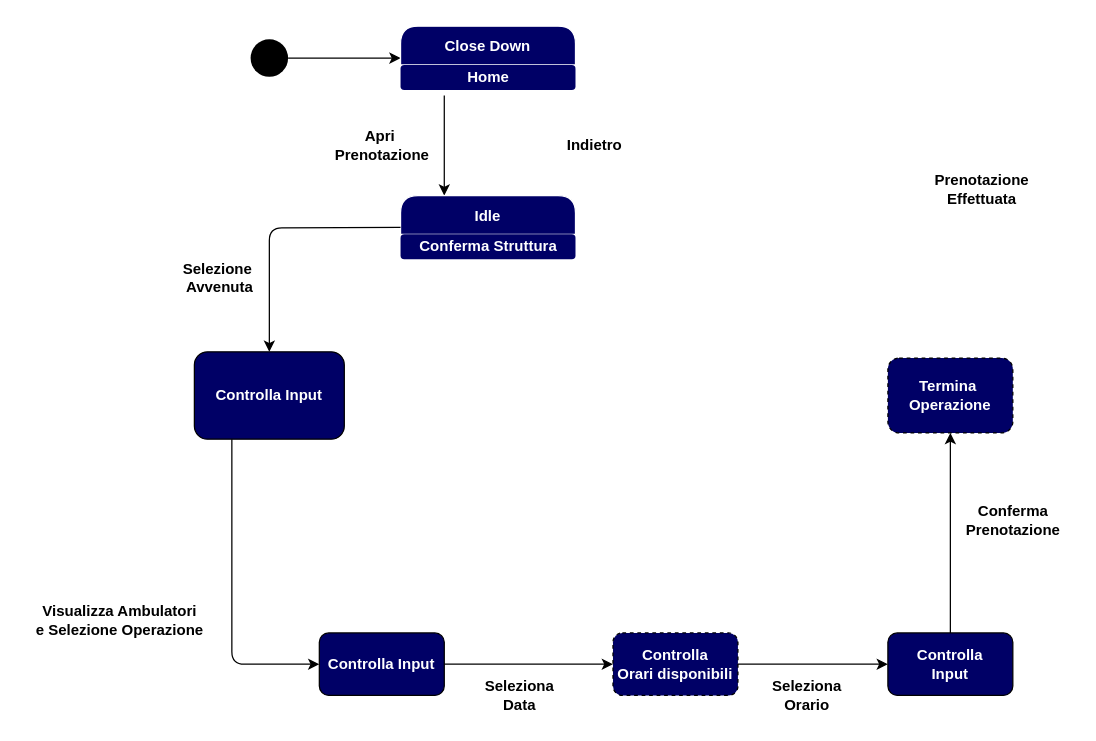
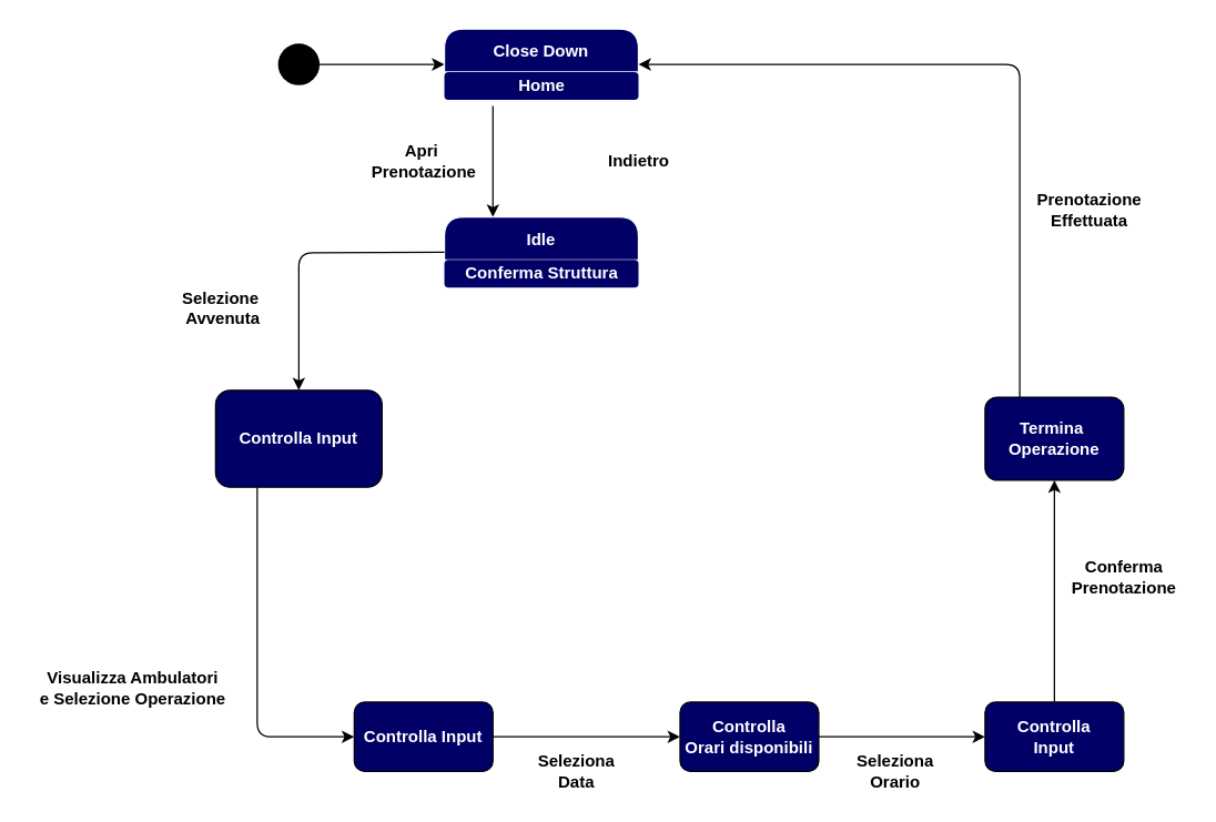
  <mxCell id="0" />
  <mxCell id="1" parent="0" />
  <mxCell id="2" value="" style="ellipse;fillColor=#000000;strokeColor=none;" parent="1" vertex="1"><mxGeometry x="200" y="31" width="30" height="30" as="geometry" /></mxCell>
  <mxCell id="3" value="" style="endArrow=classic;html=1;exitX=1;exitY=0.5;exitDx=0;exitDy=0;entryX=0;entryY=0.5;entryDx=0;entryDy=0;" parent="1" source="2" target="4" edge="1"><mxGeometry width="50" height="50" relative="1" as="geometry"><mxPoint x="500" y="436" as="sourcePoint" /><mxPoint x="320" y="51" as="targetPoint" /></mxGeometry></mxCell>
  <mxCell id="4" value="Close Down" style="swimlane;fontStyle=1;childLayout=stackLayout;horizontal=1;startSize=31;horizontalStack=0;resizeParent=1;resizeParentMax=0;resizeLast=0;collapsible=1;marginBottom=0;rounded=1;fillColor=#000066;fontColor=#FFFFFF;swimlaneLine=1;strokeColor=#FFFFFF;" parent="1" vertex="1"><mxGeometry x="320" y="20.5" width="140" height="51" as="geometry" /></mxCell>
  <mxCell id="5" value="&lt;font color=&quot;#ffffff&quot;&gt;&lt;b&gt;Home&lt;/b&gt;&lt;/font&gt;" style="text;html=1;align=center;verticalAlign=middle;resizable=0;points=[];autosize=1;fillColor=#000066;rounded=1;" parent="4" vertex="1"><mxGeometry y="31" width="140" height="20" as="geometry" /></mxCell>
  <mxCell id="6" value="" style="endArrow=classic;html=1;entryX=0.25;entryY=0;entryDx=0;entryDy=0;" parent="1" target="10" edge="1"><mxGeometry width="50" height="50" relative="1" as="geometry"><mxPoint x="355" y="76" as="sourcePoint" /><mxPoint x="355" y="156" as="targetPoint" /></mxGeometry></mxCell>
- <mxCell id="7" value="Indietro" style="text;html=1;align=center;verticalAlign=middle;resizable=0;points=[];autosize=1;fontStyle=1" parent="1" vertex="1"><mxGeometry x="445" y="106" width="60" height="20" as="geometry" /></mxCell>
+ <mxCell id="7" value="Indietro" style="text;html=1;align=center;verticalAlign=middle;resizable=0;points=[];autosize=1;fontStyle=1" parent="1" vertex="1"><mxGeometry x="430" y="106" width="60" height="20" as="geometry" /></mxCell>
  <mxCell id="8" value="Apri&amp;nbsp;&lt;br&gt;Prenotazione" style="text;html=1;align=center;verticalAlign=middle;resizable=0;points=[];autosize=1;fontStyle=1" parent="1" vertex="1"><mxGeometry x="260" y="101" width="90" height="30" as="geometry" /></mxCell>
  <mxCell id="9" value="&lt;span style=&quot;color: rgba(0 , 0 , 0 , 0) ; font-family: monospace ; font-size: 0px&quot;&gt;Se&lt;/span&gt;" style="text;html=1;align=center;verticalAlign=middle;resizable=0;points=[];autosize=1;" parent="1" vertex="1"><mxGeometry x="380" y="186" width="20" height="20" as="geometry" /></mxCell>
  <mxCell id="10" value="Idle" style="swimlane;fontStyle=1;childLayout=stackLayout;horizontal=1;startSize=31;horizontalStack=0;resizeParent=1;resizeParentMax=0;resizeLast=0;collapsible=1;marginBottom=0;rounded=1;fillColor=#000066;fontColor=#FFFFFF;strokeColor=#FFFFFF;" parent="1" vertex="1"><mxGeometry x="320" y="156" width="140" height="51" as="geometry" /></mxCell>
  <mxCell id="11" value="Conferma Struttura" style="text;html=1;align=center;verticalAlign=middle;resizable=0;points=[];autosize=1;fillColor=#000066;fontColor=#FFFFFF;fontStyle=1;rounded=1;" parent="10" vertex="1"><mxGeometry y="31" width="140" height="20" as="geometry" /></mxCell>
- <mxCell id="12" value="Selezione&amp;nbsp;&lt;br&gt;Avvenuta" style="text;html=1;align=center;verticalAlign=middle;resizable=0;points=[];autosize=1;fontStyle=1" parent="1" vertex="1"><mxGeometry x="140" y="207" width="70" height="30" as="geometry" /></mxCell>
+ <mxCell id="12" value="Selezione&amp;nbsp;&lt;br&gt;Avvenuta" style="text;html=1;align=center;verticalAlign=middle;resizable=0;points=[];autosize=1;fontStyle=1" parent="1" vertex="1"><mxGeometry x="125" y="207" width="70" height="30" as="geometry" /></mxCell>
  <mxCell id="13" value="" style="endArrow=classic;html=1;exitX=0;exitY=0.5;exitDx=0;exitDy=0;entryX=0.5;entryY=0;entryDx=0;entryDy=0;" parent="1" source="10" target="14" edge="1"><mxGeometry width="50" height="50" relative="1" as="geometry"><mxPoint x="500" y="426" as="sourcePoint" /><mxPoint x="210" y="276" as="targetPoint" /><Array as="points"><mxPoint x="215" y="182" /></Array></mxGeometry></mxCell>
  <mxCell id="14" value="Controlla Input" style="rounded=1;whiteSpace=wrap;html=1;fillColor=#000066;fontColor=#FFFFFF;fontStyle=1" parent="1" vertex="1"><mxGeometry x="155" y="281" width="120" height="70" as="geometry" /></mxCell>
  <mxCell id="15" value="" style="endArrow=classic;html=1;exitX=0.25;exitY=1;exitDx=0;exitDy=0;entryX=0;entryY=0.5;entryDx=0;entryDy=0;" parent="1" source="14" edge="1"><mxGeometry width="50" height="50" relative="1" as="geometry"><mxPoint x="500" y="396" as="sourcePoint" /><mxPoint x="255" y="531" as="targetPoint" /><Array as="points"><mxPoint x="185" y="531" /></Array></mxGeometry></mxCell>
  <mxCell id="16" value="Visualizza Ambulatori&lt;br&gt;e Selezione Operazione" style="text;html=1;align=center;verticalAlign=middle;resizable=0;points=[];autosize=1;fontStyle=1" parent="1" vertex="1"><mxGeometry x="20" y="481" width="150" height="30" as="geometry" /></mxCell>
- <mxCell id="17" value="Termina&amp;nbsp;&lt;br&gt;Operazione" style="rounded=1;whiteSpace=wrap;html=1;fillColor=#000066;fontColor=#FFFFFF;fontStyle=1;dashed=1;" parent="1" vertex="1"><mxGeometry x="710" y="286" width="100" height="60" as="geometry" /></mxCell>
+ <mxCell id="17" value="Termina&amp;nbsp;&lt;br&gt;Operazione" style="rounded=1;whiteSpace=wrap;html=1;fillColor=#000066;fontColor=#FFFFFF;fontStyle=1" parent="1" vertex="1"><mxGeometry x="710" y="286" width="100" height="60" as="geometry" /></mxCell>
+ <mxCell id="18" value="" style="endArrow=classic;html=1;exitX=0.25;exitY=0;exitDx=0;exitDy=0;entryX=1;entryY=0.5;entryDx=0;entryDy=0;" parent="1" source="17" target="4" edge="1"><mxGeometry width="50" height="50" relative="1" as="geometry"><mxPoint x="500" y="406" as="sourcePoint" /><mxPoint x="550" y="356" as="targetPoint" /><Array as="points"><mxPoint x="735" y="46" /></Array></mxGeometry></mxCell>
  <mxCell id="19" value="Prenotazione&lt;br&gt;Effettuata" style="text;html=1;align=center;verticalAlign=middle;resizable=0;points=[];autosize=1;fontStyle=1" parent="1" vertex="1"><mxGeometry x="740" y="136" width="90" height="30" as="geometry" /></mxCell>
  <mxCell id="20" value="Controlla Input" style="rounded=1;whiteSpace=wrap;html=1;fillColor=#000066;fontColor=#FFFFFF;fontStyle=1;align=center;" vertex="1" parent="1"><mxGeometry x="255" y="506" width="100" height="50" as="geometry" /></mxCell>
- <mxCell id="21" value="Controlla&lt;br&gt;Orari disponibili" style="rounded=1;whiteSpace=wrap;html=1;fillColor=#000066;fontColor=#FFFFFF;fontStyle=1;align=center;dashed=1;" vertex="1" parent="1"><mxGeometry x="490" y="506" width="100" height="50" as="geometry" /></mxCell>
+ <mxCell id="21" value="Controlla&lt;br&gt;Orari disponibili" style="rounded=1;whiteSpace=wrap;html=1;fillColor=#000066;fontColor=#FFFFFF;fontStyle=1;align=center;" vertex="1" parent="1"><mxGeometry x="490" y="506" width="100" height="50" as="geometry" /></mxCell>
  <mxCell id="22" value="" style="endArrow=classic;html=1;exitX=1;exitY=0.5;exitDx=0;exitDy=0;entryX=0;entryY=0.5;entryDx=0;entryDy=0;" edge="1" parent="1" source="20" target="21"><mxGeometry width="50" height="50" relative="1" as="geometry"><mxPoint x="330" y="436" as="sourcePoint" /><mxPoint x="380" y="386" as="targetPoint" /></mxGeometry></mxCell>
  <mxCell id="23" value="Seleziona&lt;br&gt;Data" style="text;html=1;align=center;verticalAlign=middle;resizable=0;points=[];autosize=1;fontStyle=1" vertex="1" parent="1"><mxGeometry x="380" y="541" width="70" height="30" as="geometry" /></mxCell>
  <mxCell id="24" value="" style="endArrow=classic;html=1;exitX=1;exitY=0.5;exitDx=0;exitDy=0;entryX=0;entryY=0.5;entryDx=0;entryDy=0;" edge="1" parent="1" source="21" target="25"><mxGeometry width="50" height="50" relative="1" as="geometry"><mxPoint x="700" y="546" as="sourcePoint" /><mxPoint x="670" y="531" as="targetPoint" /></mxGeometry></mxCell>
  <mxCell id="25" value="Controlla&lt;br&gt;Input" style="rounded=1;whiteSpace=wrap;html=1;fillColor=#000066;fontColor=#FFFFFF;fontStyle=1;align=center;" vertex="1" parent="1"><mxGeometry x="710" y="506" width="100" height="50" as="geometry" /></mxCell>
  <mxCell id="26" value="Seleziona&lt;br&gt;Orario" style="text;html=1;align=center;verticalAlign=middle;resizable=0;points=[];autosize=1;fontStyle=1" vertex="1" parent="1"><mxGeometry x="610" y="541" width="70" height="30" as="geometry" /></mxCell>
  <mxCell id="27" value="" style="endArrow=classic;html=1;exitX=0.5;exitY=0;exitDx=0;exitDy=0;entryX=0.5;entryY=1;entryDx=0;entryDy=0;" edge="1" parent="1" source="25" target="17"><mxGeometry width="50" height="50" relative="1" as="geometry"><mxPoint x="670" y="436" as="sourcePoint" /><mxPoint x="720" y="386" as="targetPoint" /></mxGeometry></mxCell>
  <mxCell id="28" value="&lt;b&gt;Conferma&lt;br&gt;Prenotazione&lt;/b&gt;" style="text;html=1;align=center;verticalAlign=middle;resizable=0;points=[];autosize=1;" vertex="1" parent="1"><mxGeometry x="765" y="401" width="90" height="30" as="geometry" /></mxCell>
